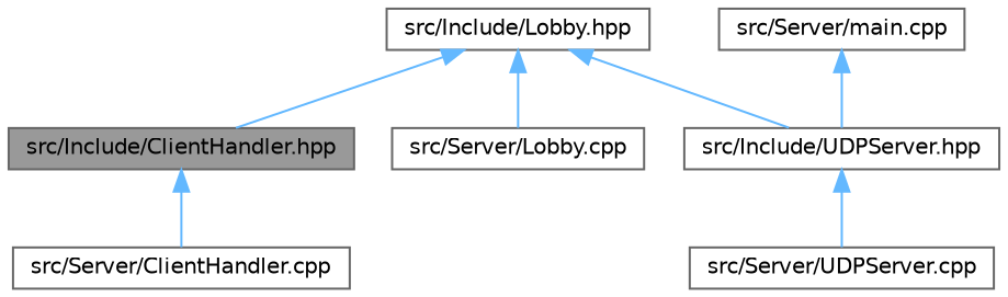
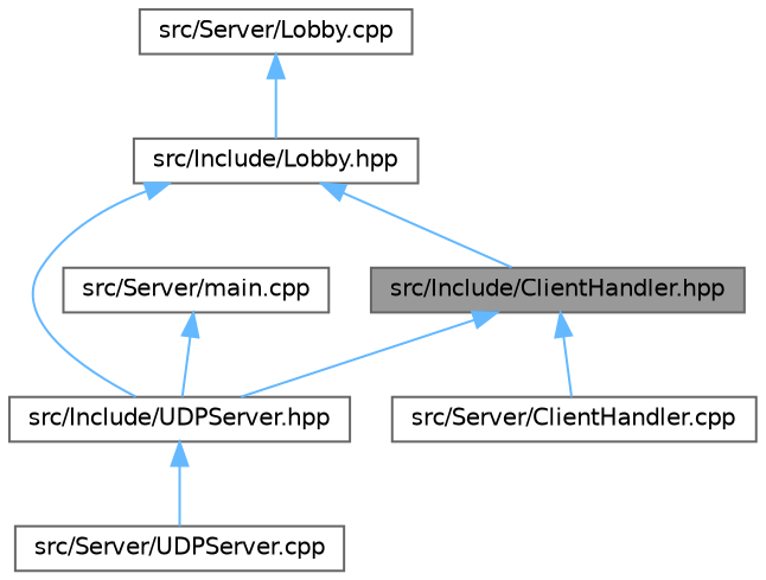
  digraph {
    fontname="DejaVu Sans"
    node [color=grey40 fillcolor=white fontname="DejaVu Sans" fontsize=10 shape=box style=filled]
    edge [color=steelblue1 dir=back fontname="DejaVu Sans" fontsize=10 labelfontname=Helvetica labelfontsize=10 style=solid]
    n1 [color=gray40 fillcolor=grey60 fontcolor=black height=0.2 label="src/Include/ClientHandler.hpp" width=0.4]
    n2 [height=0.2 label="src/Include/UDPServer.hpp" width=0.4]
    n3 [height=0.2 label="src/Server/ClientHandler.cpp" width=0.4]
    n4 [height=0.2 label="src/Include/Lobby.hpp" width=0.4]
    n5 [height=0.2 label="src/Server/Lobby.cpp" width=0.4]
    n6 [height=0.2 label="src/Server/UDPServer.cpp" width=0.4]
    n7 [height=0.2 label="src/Server/main.cpp" width=0.4]
+   n1 -> n2
    n1 -> n3
    n2 -> n6
    n4 -> n1
    n4 -> n2
-   n4 -> n5
+   n5 -> n4
    n7 -> n2
  }
